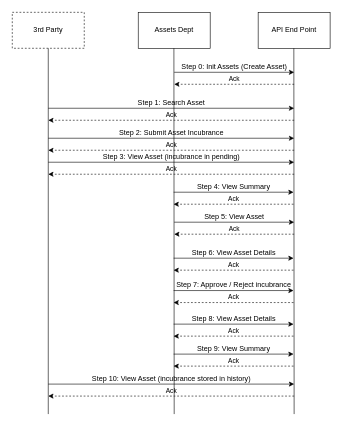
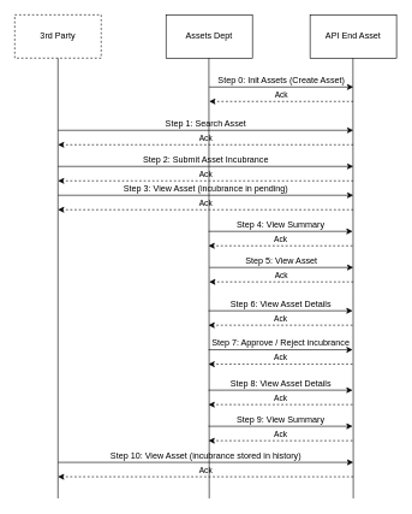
  <mxCell id="0" />
  <mxCell id="1" parent="0" />
  <mxCell id="2" value="3rd Party" style="rounded=0;whiteSpace=wrap;html=1;labelBackgroundColor=none;fillColor=#FFFFFF;strokeColor=#000000;fontColor=#000000;dashed=1;" vertex="1" parent="1"><mxGeometry x="20" y="20" width="120" height="60" as="geometry" /></mxCell>
  <mxCell id="3" value="" style="endArrow=none;html=1;entryX=0.5;entryY=1;entryDx=0;entryDy=0;fontColor=#000000;strokeColor=#000000;labelBackgroundColor=none;" edge="1" parent="1" target="2"><mxGeometry width="50" height="50" relative="1" as="geometry"><mxPoint x="80" y="690" as="sourcePoint" /><mxPoint x="120" y="120" as="targetPoint" /></mxGeometry></mxCell>
  <mxCell id="4" value="Assets Dept" style="rounded=0;whiteSpace=wrap;html=1;labelBackgroundColor=none;fillColor=#FFFFFF;strokeColor=#000000;fontColor=#000000;" vertex="1" parent="1"><mxGeometry x="230" y="20" width="120" height="60" as="geometry" /></mxCell>
- <mxCell id="5" value="API End Point" style="rounded=0;whiteSpace=wrap;html=1;labelBackgroundColor=none;fillColor=#FFFFFF;strokeColor=#000000;fontColor=#000000;" vertex="1" parent="1"><mxGeometry x="430" y="20" width="120" height="60" as="geometry" /></mxCell>
+ <mxCell id="5" value="API End Asset" style="rounded=0;whiteSpace=wrap;html=1;labelBackgroundColor=none;fillColor=#FFFFFF;strokeColor=#000000;fontColor=#000000;" vertex="1" parent="1"><mxGeometry x="430" y="20" width="120" height="60" as="geometry" /></mxCell>
  <mxCell id="6" value="" style="endArrow=none;html=1;entryX=0.5;entryY=1;entryDx=0;entryDy=0;fontColor=#000000;strokeColor=#000000;labelBackgroundColor=none;" edge="1" parent="1"><mxGeometry width="50" height="50" relative="1" as="geometry"><mxPoint x="290" y="690" as="sourcePoint" /><mxPoint x="289.5" y="80" as="targetPoint" /></mxGeometry></mxCell>
  <mxCell id="7" value="" style="endArrow=none;html=1;entryX=0.5;entryY=1;entryDx=0;entryDy=0;fontColor=#000000;strokeColor=#000000;labelBackgroundColor=none;" edge="1" parent="1"><mxGeometry width="50" height="50" relative="1" as="geometry"><mxPoint x="490" y="690" as="sourcePoint" /><mxPoint x="489.5" y="80" as="targetPoint" /></mxGeometry></mxCell>
  <mxCell id="8" value="&lt;span style=&quot;font-family: Helvetica; font-size: 12px; font-style: normal; font-variant-ligatures: normal; font-variant-caps: normal; font-weight: 400; letter-spacing: normal; orphans: 2; text-align: center; text-indent: 0px; text-transform: none; widows: 2; word-spacing: 0px; -webkit-text-stroke-width: 0px; text-decoration-thickness: initial; text-decoration-style: initial; text-decoration-color: initial; float: none; display: inline !important;&quot;&gt;Step 0: Init Assets (Create Asset)&lt;/span&gt;" style="endArrow=classic;html=1;fontColor=#000000;strokeColor=#000000;labelBackgroundColor=none;verticalAlign=bottom;" edge="1" parent="1"><mxGeometry width="50" height="50" relative="1" as="geometry"><mxPoint x="290" y="120" as="sourcePoint" /><mxPoint x="490" y="120" as="targetPoint" /></mxGeometry></mxCell>
  <mxCell id="9" value="Ack" style="endArrow=classic;html=1;dashed=1;fontColor=#000000;strokeColor=#000000;labelBackgroundColor=none;verticalAlign=bottom;" edge="1" parent="1"><mxGeometry width="50" height="50" relative="1" as="geometry"><mxPoint x="490" y="140" as="sourcePoint" /><mxPoint x="290" y="140" as="targetPoint" /></mxGeometry></mxCell>
  <mxCell id="10" value="&lt;meta charset=&quot;utf-8&quot;&gt;&lt;span style=&quot;font-family: Helvetica; font-size: 12px; font-style: normal; font-variant-ligatures: normal; font-variant-caps: normal; font-weight: 400; letter-spacing: normal; orphans: 2; text-align: center; text-indent: 0px; text-transform: none; widows: 2; word-spacing: 0px; -webkit-text-stroke-width: 0px; text-decoration-thickness: initial; text-decoration-style: initial; text-decoration-color: initial; float: none; display: inline !important;&quot;&gt;Step 1: Search Asset&lt;/span&gt;" style="endArrow=classic;html=1;fontColor=#000000;strokeColor=#000000;labelBackgroundColor=none;verticalAlign=bottom;" edge="1" parent="1"><mxGeometry width="50" height="50" relative="1" as="geometry"><mxPoint x="80" y="180" as="sourcePoint" /><mxPoint x="490" y="180" as="targetPoint" /></mxGeometry></mxCell>
  <mxCell id="11" value="Ack" style="endArrow=classic;html=1;dashed=1;fontColor=#000000;strokeColor=#000000;labelBackgroundColor=none;verticalAlign=bottom;" edge="1" parent="1"><mxGeometry width="50" height="50" relative="1" as="geometry"><mxPoint x="490" y="200" as="sourcePoint" /><mxPoint x="80" y="200" as="targetPoint" /></mxGeometry></mxCell>
  <mxCell id="12" value="&lt;span style=&quot;font-family: Helvetica; font-size: 12px; font-style: normal; font-variant-ligatures: normal; font-variant-caps: normal; font-weight: 400; letter-spacing: normal; orphans: 2; text-align: center; text-indent: 0px; text-transform: none; widows: 2; word-spacing: 0px; -webkit-text-stroke-width: 0px; text-decoration-thickness: initial; text-decoration-style: initial; text-decoration-color: initial; float: none; display: inline !important;&quot;&gt;Step 2: Submit Asset Incubrance&lt;/span&gt;" style="endArrow=classic;html=1;fontColor=#000000;strokeColor=#000000;labelBackgroundColor=none;verticalAlign=bottom;" edge="1" parent="1"><mxGeometry width="50" height="50" relative="1" as="geometry"><mxPoint x="80" y="230" as="sourcePoint" /><mxPoint x="490" y="230" as="targetPoint" /></mxGeometry></mxCell>
  <mxCell id="13" value="Ack" style="endArrow=classic;html=1;dashed=1;fontColor=#000000;strokeColor=#000000;labelBackgroundColor=none;verticalAlign=bottom;" edge="1" parent="1"><mxGeometry width="50" height="50" relative="1" as="geometry"><mxPoint x="490" y="250" as="sourcePoint" /><mxPoint x="80" y="250" as="targetPoint" /></mxGeometry></mxCell>
  <mxCell id="14" value="&lt;span style=&quot;font-family: Helvetica; font-size: 12px; font-style: normal; font-variant-ligatures: normal; font-variant-caps: normal; font-weight: 400; letter-spacing: normal; orphans: 2; text-align: center; text-indent: 0px; text-transform: none; widows: 2; word-spacing: 0px; -webkit-text-stroke-width: 0px; text-decoration-thickness: initial; text-decoration-style: initial; text-decoration-color: initial; float: none; display: inline !important;&quot;&gt;Step 3: View Asset (incubrance in pending)&lt;/span&gt;" style="endArrow=classic;html=1;fontColor=#000000;strokeColor=#000000;labelBackgroundColor=none;verticalAlign=bottom;" edge="1" parent="1"><mxGeometry width="50" height="50" relative="1" as="geometry"><mxPoint x="80" y="270" as="sourcePoint" /><mxPoint x="490" y="270" as="targetPoint" /></mxGeometry></mxCell>
  <mxCell id="15" value="Ack" style="endArrow=classic;html=1;dashed=1;fontColor=#000000;strokeColor=#000000;labelBackgroundColor=none;verticalAlign=bottom;" edge="1" parent="1"><mxGeometry width="50" height="50" relative="1" as="geometry"><mxPoint x="490" y="290" as="sourcePoint" /><mxPoint x="80" y="290" as="targetPoint" /></mxGeometry></mxCell>
  <mxCell id="16" value="&lt;span style=&quot;font-family: Helvetica; font-size: 12px; font-style: normal; font-variant-ligatures: normal; font-variant-caps: normal; font-weight: 400; letter-spacing: normal; orphans: 2; text-align: center; text-indent: 0px; text-transform: none; widows: 2; word-spacing: 0px; -webkit-text-stroke-width: 0px; text-decoration-thickness: initial; text-decoration-style: initial; text-decoration-color: initial; float: none; display: inline !important;&quot;&gt;Step 4: View Summary&lt;/span&gt;" style="endArrow=classic;html=1;fontColor=#000000;strokeColor=#000000;labelBackgroundColor=none;verticalAlign=bottom;" edge="1" parent="1"><mxGeometry width="50" height="50" relative="1" as="geometry"><mxPoint x="289" y="320" as="sourcePoint" /><mxPoint x="489" y="320" as="targetPoint" /></mxGeometry></mxCell>
  <mxCell id="17" value="Ack" style="endArrow=classic;html=1;dashed=1;fontColor=#000000;strokeColor=#000000;labelBackgroundColor=none;verticalAlign=bottom;" edge="1" parent="1"><mxGeometry width="50" height="50" relative="1" as="geometry"><mxPoint x="489" y="340" as="sourcePoint" /><mxPoint x="289" y="340" as="targetPoint" /></mxGeometry></mxCell>
  <mxCell id="18" value="&lt;span style=&quot;font-family: Helvetica; font-size: 12px; font-style: normal; font-variant-ligatures: normal; font-variant-caps: normal; font-weight: 400; letter-spacing: normal; orphans: 2; text-align: center; text-indent: 0px; text-transform: none; widows: 2; word-spacing: 0px; -webkit-text-stroke-width: 0px; text-decoration-thickness: initial; text-decoration-style: initial; text-decoration-color: initial; float: none; display: inline !important;&quot;&gt;Step 6: View Asset Details&lt;/span&gt;" style="endArrow=classic;html=1;fontColor=#000000;strokeColor=#000000;labelBackgroundColor=none;verticalAlign=bottom;" edge="1" parent="1"><mxGeometry width="50" height="50" relative="1" as="geometry"><mxPoint x="289" y="430" as="sourcePoint" /><mxPoint x="489" y="430" as="targetPoint" /></mxGeometry></mxCell>
  <mxCell id="19" value="Ack" style="endArrow=classic;html=1;dashed=1;fontColor=#000000;strokeColor=#000000;labelBackgroundColor=none;verticalAlign=bottom;" edge="1" parent="1"><mxGeometry width="50" height="50" relative="1" as="geometry"><mxPoint x="489" y="450" as="sourcePoint" /><mxPoint x="289" y="450" as="targetPoint" /></mxGeometry></mxCell>
  <mxCell id="20" value="&lt;span style=&quot;font-family: Helvetica; font-size: 12px; font-style: normal; font-variant-ligatures: normal; font-variant-caps: normal; font-weight: 400; letter-spacing: normal; orphans: 2; text-align: center; text-indent: 0px; text-transform: none; widows: 2; word-spacing: 0px; -webkit-text-stroke-width: 0px; text-decoration-thickness: initial; text-decoration-style: initial; text-decoration-color: initial; float: none; display: inline !important;&quot;&gt;Step 7: Approve / Reject incubrance&lt;/span&gt;" style="endArrow=classic;html=1;fontColor=#000000;strokeColor=#000000;labelBackgroundColor=none;verticalAlign=bottom;" edge="1" parent="1"><mxGeometry width="50" height="50" relative="1" as="geometry"><mxPoint x="289" y="484" as="sourcePoint" /><mxPoint x="489" y="484" as="targetPoint" /></mxGeometry></mxCell>
  <mxCell id="21" value="Ack" style="endArrow=classic;html=1;dashed=1;fontColor=#000000;strokeColor=#000000;labelBackgroundColor=none;verticalAlign=bottom;" edge="1" parent="1"><mxGeometry width="50" height="50" relative="1" as="geometry"><mxPoint x="489" y="504" as="sourcePoint" /><mxPoint x="289" y="504" as="targetPoint" /></mxGeometry></mxCell>
  <mxCell id="22" value="&lt;span style=&quot;font-family: Helvetica; font-size: 12px; font-style: normal; font-variant-ligatures: normal; font-variant-caps: normal; font-weight: 400; letter-spacing: normal; orphans: 2; text-align: center; text-indent: 0px; text-transform: none; widows: 2; word-spacing: 0px; -webkit-text-stroke-width: 0px; text-decoration-thickness: initial; text-decoration-style: initial; text-decoration-color: initial; float: none; display: inline !important;&quot;&gt;Step 9: View Summary&lt;/span&gt;" style="endArrow=classic;html=1;fontColor=#000000;strokeColor=#000000;labelBackgroundColor=none;verticalAlign=bottom;" edge="1" parent="1"><mxGeometry width="50" height="50" relative="1" as="geometry"><mxPoint x="289" y="590" as="sourcePoint" /><mxPoint x="489" y="590" as="targetPoint" /></mxGeometry></mxCell>
  <mxCell id="23" value="Ack" style="endArrow=classic;html=1;dashed=1;fontColor=#000000;strokeColor=#000000;labelBackgroundColor=none;verticalAlign=bottom;" edge="1" parent="1"><mxGeometry width="50" height="50" relative="1" as="geometry"><mxPoint x="489" y="610" as="sourcePoint" /><mxPoint x="289" y="610" as="targetPoint" /></mxGeometry></mxCell>
  <mxCell id="24" value="&lt;span style=&quot;font-family: Helvetica; font-size: 12px; font-style: normal; font-variant-ligatures: normal; font-variant-caps: normal; font-weight: 400; letter-spacing: normal; orphans: 2; text-align: center; text-indent: 0px; text-transform: none; widows: 2; word-spacing: 0px; -webkit-text-stroke-width: 0px; text-decoration-thickness: initial; text-decoration-style: initial; text-decoration-color: initial; float: none; display: inline !important;&quot;&gt;Step 8: View Asset Details&lt;/span&gt;" style="endArrow=classic;html=1;fontColor=#000000;strokeColor=#000000;labelBackgroundColor=none;verticalAlign=bottom;" edge="1" parent="1"><mxGeometry width="50" height="50" relative="1" as="geometry"><mxPoint x="289" y="540" as="sourcePoint" /><mxPoint x="489" y="540" as="targetPoint" /></mxGeometry></mxCell>
  <mxCell id="25" value="Ack" style="endArrow=classic;html=1;dashed=1;fontColor=#000000;strokeColor=#000000;labelBackgroundColor=none;verticalAlign=bottom;" edge="1" parent="1"><mxGeometry width="50" height="50" relative="1" as="geometry"><mxPoint x="489" y="560" as="sourcePoint" /><mxPoint x="289" y="560" as="targetPoint" /></mxGeometry></mxCell>
  <mxCell id="26" value="&lt;span style=&quot;font-family: Helvetica; font-size: 12px; font-style: normal; font-variant-ligatures: normal; font-variant-caps: normal; font-weight: 400; letter-spacing: normal; orphans: 2; text-align: center; text-indent: 0px; text-transform: none; widows: 2; word-spacing: 0px; -webkit-text-stroke-width: 0px; text-decoration-thickness: initial; text-decoration-style: initial; text-decoration-color: initial; float: none; display: inline !important;&quot;&gt;Step 10: View Asset (incubrance stored in history)&lt;/span&gt;" style="endArrow=classic;html=1;fontColor=#000000;strokeColor=#000000;labelBackgroundColor=none;verticalAlign=bottom;" edge="1" parent="1"><mxGeometry width="50" height="50" relative="1" as="geometry"><mxPoint x="80" y="640" as="sourcePoint" /><mxPoint x="490" y="640" as="targetPoint" /></mxGeometry></mxCell>
  <mxCell id="27" value="Ack" style="endArrow=classic;html=1;dashed=1;fontColor=#000000;strokeColor=#000000;labelBackgroundColor=none;verticalAlign=bottom;" edge="1" parent="1"><mxGeometry width="50" height="50" relative="1" as="geometry"><mxPoint x="490" y="660" as="sourcePoint" /><mxPoint x="80" y="660" as="targetPoint" /></mxGeometry></mxCell>
  <mxCell id="28" value="&lt;span style=&quot;font-family: Helvetica; font-size: 12px; font-style: normal; font-variant-ligatures: normal; font-variant-caps: normal; font-weight: 400; letter-spacing: normal; orphans: 2; text-align: center; text-indent: 0px; text-transform: none; widows: 2; word-spacing: 0px; -webkit-text-stroke-width: 0px; text-decoration-thickness: initial; text-decoration-style: initial; text-decoration-color: initial; float: none; display: inline !important;&quot;&gt;Step 5: View Asset&lt;/span&gt;" style="endArrow=classic;html=1;fontColor=#000000;strokeColor=#000000;labelBackgroundColor=none;verticalAlign=bottom;" edge="1" parent="1"><mxGeometry width="50" height="50" relative="1" as="geometry"><mxPoint x="290" y="370" as="sourcePoint" /><mxPoint x="490" y="370" as="targetPoint" /></mxGeometry></mxCell>
  <mxCell id="29" value="Ack" style="endArrow=classic;html=1;dashed=1;fontColor=#000000;strokeColor=#000000;labelBackgroundColor=none;verticalAlign=bottom;" edge="1" parent="1"><mxGeometry width="50" height="50" relative="1" as="geometry"><mxPoint x="490" y="390" as="sourcePoint" /><mxPoint x="290" y="390" as="targetPoint" /></mxGeometry></mxCell>
